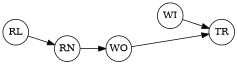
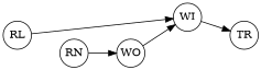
  digraph {
    rankdir=LR
    node [fixedsize=true shape=circle style="very thick"]
    edge [style="very thick"]
    WI
    TR
    RL
    RN
    WO
    WI -> TR
-   RL -> RN
+   RL -> WI
    RN -> WO
-   WO -> TR
+   WO -> WI
  }
